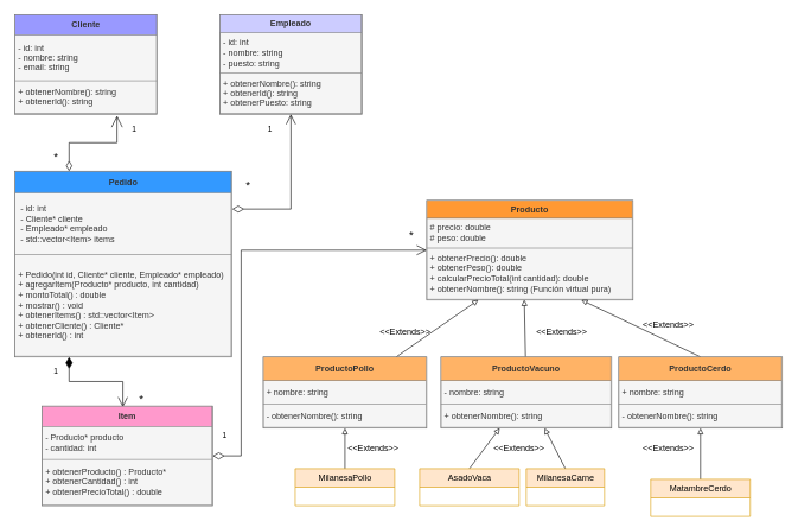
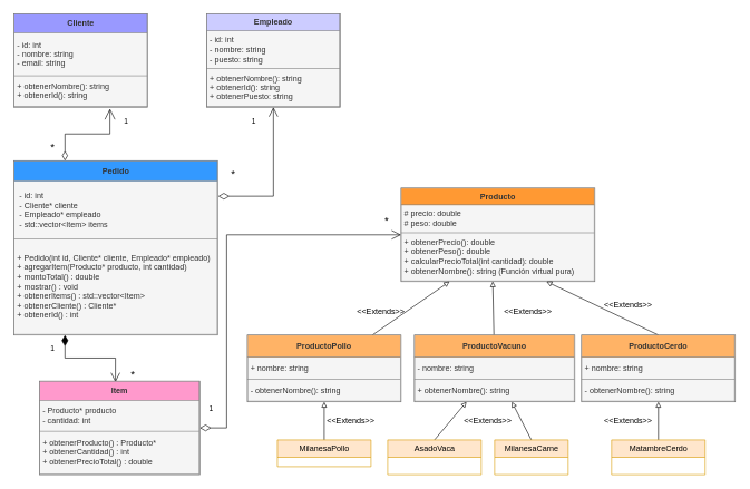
  <mxCell id="0" />
  <mxCell id="1" parent="0" />
  <mxCell id="2" style="edgeStyle=orthogonalEdgeStyle;rounded=0;jumpSize=6;html=1;strokeColor=#000000;strokeWidth=1;fontSize=11;fontColor=#000000;startArrow=open;startFill=0;endArrow=diamondThin;endFill=0;startSize=14;endSize=12;targetPerimeterSpacing=0;entryX=0.25;entryY=0;entryDx=0;entryDy=0;exitX=0.717;exitY=1.015;exitDx=0;exitDy=0;exitPerimeter=0;" edge="1" parent="1" source="3" target="27"><mxGeometry relative="1" as="geometry" /></mxCell>
  <mxCell id="3" value="&lt;table border=&quot;1&quot; width=&quot;100%&quot; height=&quot;100%&quot; cellpadding=&quot;4&quot; style=&quot;width:100%;height:100%;border-collapse:collapse;&quot;&gt;&lt;tbody&gt;&lt;tr&gt;&lt;th style=&quot;background-color: rgb(153, 153, 255);&quot; align=&quot;center&quot;&gt;Cliente&lt;/th&gt;&lt;/tr&gt;&lt;tr&gt;&lt;td&gt;- id: int&lt;br&gt;- nombre: string&lt;br&gt;- email: string&lt;/td&gt;&lt;/tr&gt;&lt;tr&gt;&lt;td&gt;+ obtenerNombre(): string&lt;br&gt;+ obtenerId(): string&lt;/td&gt;&lt;/tr&gt;&lt;/tbody&gt;&lt;/table&gt;" style="text;html=1;whiteSpace=wrap;strokeColor=#666666;fillColor=#f5f5f5;overflow=fill;fontColor=#333333;labelBackgroundColor=none;labelBorderColor=none;" parent="1" vertex="1"><mxGeometry x="20" y="20" width="200" height="140" as="geometry" /></mxCell>
  <mxCell id="4" value="&lt;table border=&quot;1&quot; width=&quot;100%&quot; height=&quot;100%&quot; cellpadding=&quot;4&quot; style=&quot;width:100%;height:100%;border-collapse:collapse;&quot;&gt;&lt;tbody&gt;&lt;tr&gt;&lt;th style=&quot;background-color: rgb(204, 204, 255);&quot; align=&quot;center&quot;&gt;Empleado&lt;/th&gt;&lt;/tr&gt;&lt;tr&gt;&lt;td&gt;- id: int&lt;br&gt;- nombre: string&lt;br&gt;- puesto: string&lt;/td&gt;&lt;/tr&gt;&lt;tr&gt;&lt;td&gt;+ obtenerNombre(): string&lt;br&gt;+ obtenerId(): string&lt;br&gt;+ obtenerPuesto: string&lt;/td&gt;&lt;/tr&gt;&lt;/tbody&gt;&lt;/table&gt;" style="text;html=1;whiteSpace=wrap;strokeColor=#666666;fillColor=#f5f5f5;overflow=fill;fontColor=#333333;labelBackgroundColor=none;labelBorderColor=none;" parent="1" vertex="1"><mxGeometry x="308" y="20" width="200" height="140" as="geometry" /></mxCell>
  <mxCell id="5" value="&lt;table border=&quot;1&quot; width=&quot;100%&quot; height=&quot;100%&quot; cellpadding=&quot;4&quot; style=&quot;width:100%;height:100%;border-collapse:collapse;&quot;&gt;&lt;tbody&gt;&lt;tr&gt;&lt;th style=&quot;background-color: rgb(255, 153, 51);&quot; align=&quot;center&quot;&gt;Producto&lt;/th&gt;&lt;/tr&gt;&lt;tr&gt;&lt;td&gt;# precio: double&lt;br&gt;# peso: double&lt;br&gt;&lt;/td&gt;&lt;/tr&gt;&lt;tr&gt;&lt;td&gt;+ obtenerPrecio(): double&lt;br&gt;+ obtenerPeso(): double&lt;br&gt;+ calcularPrecioTotal(int cantidad): double&lt;br&gt;&lt;span class=&quot;hljs-operator&quot;&gt;+&lt;/span&gt;&amp;nbsp;obtenerNombre(): string (Función virtual pura)&lt;br&gt;&lt;/td&gt;&lt;/tr&gt;&lt;/tbody&gt;&lt;/table&gt;" style="text;html=1;whiteSpace=wrap;strokeColor=#666666;fillColor=#f5f5f5;overflow=fill;labelBackgroundColor=none;labelBorderColor=none;fillStyle=auto;shadow=0;rounded=0;glass=0;fontColor=#333333;" vertex="1" parent="1"><mxGeometry x="599" y="281" width="290" height="140" as="geometry" /></mxCell>
  <mxCell id="6" style="edgeStyle=none;html=1;exitX=0.5;exitY=0;exitDx=0;exitDy=0;entryX=0.5;entryY=1;entryDx=0;entryDy=0;strokeColor=#000000;fontColor=#000000;endArrow=block;endFill=0;" edge="1" parent="1" source="7" target="19"><mxGeometry relative="1" as="geometry" /></mxCell>
- <mxCell id="7" value="&lt;font color=&quot;#000000&quot;&gt;MatambreCerdo&lt;/font&gt;" style="swimlane;fontStyle=0;childLayout=stackLayout;horizontal=1;startSize=26;fillColor=#ffe6cc;horizontalStack=0;resizeParent=1;resizeParentMax=0;resizeLast=0;collapsible=1;marginBottom=0;html=1;strokeColor=#d79b00;" vertex="1" parent="1"><mxGeometry x="914" y="673" width="140" height="52" as="geometry" /></mxCell>
+ <mxCell id="7" value="&lt;font color=&quot;#000000&quot;&gt;MatambreCerdo&lt;/font&gt;" style="swimlane;fontStyle=0;childLayout=stackLayout;horizontal=1;startSize=26;fillColor=#ffe6cc;horizontalStack=0;resizeParent=1;resizeParentMax=0;resizeLast=0;collapsible=1;marginBottom=0;html=1;strokeColor=#d79b00;" vertex="1" parent="1"><mxGeometry x="914" y="658" width="140" height="52" as="geometry" /></mxCell>
  <mxCell id="8" style="edgeStyle=none;html=1;exitX=0.5;exitY=0;exitDx=0;exitDy=0;strokeColor=#000000;fontColor=#000000;endArrow=block;endFill=0;" edge="1" parent="1" source="9" target="17"><mxGeometry relative="1" as="geometry" /></mxCell>
  <mxCell id="9" value="&lt;font color=&quot;#000000&quot;&gt;MilanesaCarne&lt;/font&gt;" style="swimlane;fontStyle=0;childLayout=stackLayout;horizontal=1;startSize=26;fillColor=#ffe6cc;horizontalStack=0;resizeParent=1;resizeParentMax=0;resizeLast=0;collapsible=1;marginBottom=0;html=1;strokeColor=#d79b00;" vertex="1" parent="1"><mxGeometry x="739" y="658" width="110" height="52" as="geometry" /></mxCell>
  <mxCell id="10" style="edgeStyle=none;html=1;exitX=0.5;exitY=0;exitDx=0;exitDy=0;strokeColor=#000000;fontColor=#000000;endArrow=block;endFill=0;" edge="1" parent="1" source="11" target="17"><mxGeometry relative="1" as="geometry" /></mxCell>
- <mxCell id="11" value="&lt;font color=&quot;#000000&quot;&gt;AsadoVaca&lt;/font&gt;" style="swimlane;fontStyle=0;childLayout=stackLayout;horizontal=1;startSize=26;fillColor=#ffe6cc;horizontalStack=0;resizeParent=1;resizeParentMax=0;resizeLast=0;collapsible=1;marginBottom=0;html=1;strokeColor=#d79b00;" vertex="1" parent="1"><mxGeometry x="589" y="658" width="140" height="52" as="geometry" /></mxCell>
+ <mxCell id="11" value="&lt;font color=&quot;#000000&quot;&gt;AsadoVaca&lt;/font&gt;" style="swimlane;fontStyle=0;childLayout=stackLayout;horizontal=1;startSize=26;fillColor=#ffe6cc;horizontalStack=0;resizeParent=1;resizeParentMax=0;resizeLast=0;collapsible=1;marginBottom=0;html=1;strokeColor=#d79b00;" vertex="1" parent="1"><mxGeometry x="579" y="658" width="140" height="52" as="geometry" /></mxCell>
  <mxCell id="12" style="edgeStyle=none;html=1;exitX=0.5;exitY=0;exitDx=0;exitDy=0;entryX=0.5;entryY=1;entryDx=0;entryDy=0;strokeColor=#000000;fontColor=#000000;endArrow=block;endFill=0;" edge="1" parent="1" source="13" target="15"><mxGeometry relative="1" as="geometry" /></mxCell>
- <mxCell id="13" value="&lt;font color=&quot;#000000&quot;&gt;MilanesaPollo&lt;/font&gt;" style="swimlane;fontStyle=0;childLayout=stackLayout;horizontal=1;startSize=26;fillColor=#ffe6cc;horizontalStack=0;resizeParent=1;resizeParentMax=0;resizeLast=0;collapsible=1;marginBottom=0;html=1;strokeColor=#d79b00;" vertex="1" parent="1"><mxGeometry x="414" y="658" width="140" height="52" as="geometry" /></mxCell>
+ <mxCell id="13" value="&lt;font color=&quot;#000000&quot;&gt;MilanesaPollo&lt;/font&gt;" style="swimlane;fontStyle=0;childLayout=stackLayout;horizontal=1;startSize=26;fillColor=#ffe6cc;horizontalStack=0;resizeParent=1;resizeParentMax=0;resizeLast=0;collapsible=1;marginBottom=0;html=1;strokeColor=#d79b00;" vertex="1" parent="1"><mxGeometry x="414" y="658" width="140" height="40" as="geometry" /></mxCell>
  <mxCell id="14" style="edgeStyle=none;html=1;entryX=0.25;entryY=1;entryDx=0;entryDy=0;strokeColor=#000000;fontColor=#000000;endArrow=block;endFill=0;" edge="1" parent="1" source="15" target="5"><mxGeometry relative="1" as="geometry" /></mxCell>
  <mxCell id="15" value="&lt;table border=&quot;1&quot; width=&quot;100%&quot; height=&quot;100%&quot; cellpadding=&quot;4&quot; style=&quot;width:100%;height:100%;border-collapse:collapse;&quot;&gt;&lt;tbody&gt;&lt;tr&gt;&lt;th style=&quot;background-color: rgb(255, 179, 102);&quot; align=&quot;center&quot;&gt;ProductoPollo&lt;/th&gt;&lt;/tr&gt;&lt;tr&gt;&lt;td&gt;+ nombre: string&lt;br&gt;&lt;/td&gt;&lt;/tr&gt;&lt;tr&gt;&lt;td&gt;- obtenerNombre(): string&lt;br&gt;&lt;/td&gt;&lt;/tr&gt;&lt;/tbody&gt;&lt;/table&gt;" style="text;html=1;whiteSpace=wrap;strokeColor=#666666;fillColor=#f5f5f5;overflow=fill;fontColor=#333333;labelBackgroundColor=none;labelBorderColor=none;" vertex="1" parent="1"><mxGeometry x="369" y="501" width="230" height="100" as="geometry" /></mxCell>
  <mxCell id="16" style="edgeStyle=none;html=1;strokeColor=#000000;fontColor=#000000;endArrow=block;endFill=0;entryX=0.473;entryY=0.998;entryDx=0;entryDy=0;entryPerimeter=0;" edge="1" parent="1" source="17" target="5"><mxGeometry relative="1" as="geometry"><mxPoint x="739" y="441" as="targetPoint" /></mxGeometry></mxCell>
  <mxCell id="17" value="&lt;table border=&quot;1&quot; width=&quot;100%&quot; height=&quot;100%&quot; cellpadding=&quot;4&quot; style=&quot;width:100%;height:100%;border-collapse:collapse;&quot;&gt;&lt;tbody&gt;&lt;tr&gt;&lt;th style=&quot;background-color: rgb(255, 179, 102);&quot; align=&quot;center&quot;&gt;ProductoVacuno&lt;/th&gt;&lt;/tr&gt;&lt;tr&gt;&lt;td&gt;- nombre: string&lt;br&gt;&lt;/td&gt;&lt;/tr&gt;&lt;tr&gt;&lt;td&gt;+ obtenerNombre(): string&lt;br&gt;&lt;/td&gt;&lt;/tr&gt;&lt;/tbody&gt;&lt;/table&gt;" style="text;html=1;whiteSpace=wrap;strokeColor=#666666;fillColor=#f5f5f5;overflow=fill;fontColor=#333333;labelBackgroundColor=none;labelBorderColor=none;" vertex="1" parent="1"><mxGeometry x="619" y="501" width="240" height="100" as="geometry" /></mxCell>
  <mxCell id="18" style="edgeStyle=none;html=1;exitX=0.5;exitY=0;exitDx=0;exitDy=0;entryX=0.75;entryY=1;entryDx=0;entryDy=0;strokeColor=#000000;fontColor=#000000;endArrow=block;endFill=0;" edge="1" parent="1" source="19" target="5"><mxGeometry relative="1" as="geometry" /></mxCell>
  <mxCell id="19" value="&lt;table border=&quot;1&quot; width=&quot;100%&quot; height=&quot;100%&quot; cellpadding=&quot;4&quot; style=&quot;width:100%;height:100%;border-collapse:collapse;&quot;&gt;&lt;tbody&gt;&lt;tr&gt;&lt;th style=&quot;background-color: rgb(255, 179, 102);&quot; align=&quot;center&quot;&gt;ProductoCerdo&lt;/th&gt;&lt;/tr&gt;&lt;tr&gt;&lt;td&gt;+ nombre: string&lt;br&gt;&lt;/td&gt;&lt;/tr&gt;&lt;tr&gt;&lt;td&gt;- obtenerNombre(): string&lt;br&gt;&lt;/td&gt;&lt;/tr&gt;&lt;/tbody&gt;&lt;/table&gt;" style="text;html=1;whiteSpace=wrap;strokeColor=#666666;fillColor=#f5f5f5;overflow=fill;fontColor=#333333;labelBackgroundColor=none;labelBorderColor=none;" vertex="1" parent="1"><mxGeometry x="869" y="501" width="230" height="100" as="geometry" /></mxCell>
  <mxCell id="20" value="&amp;lt;&amp;lt;Extends&amp;gt;&amp;gt;" style="text;html=1;strokeColor=none;fillColor=none;align=center;verticalAlign=middle;whiteSpace=wrap;rounded=0;fontColor=#000000;" vertex="1" parent="1"><mxGeometry x="909" y="441" width="60" height="30" as="geometry" /></mxCell>
  <mxCell id="21" value="&amp;lt;&amp;lt;Extends&amp;gt;&amp;gt;" style="text;html=1;strokeColor=none;fillColor=none;align=center;verticalAlign=middle;whiteSpace=wrap;rounded=0;fontColor=#000000;" vertex="1" parent="1"><mxGeometry x="759" y="451" width="60" height="30" as="geometry" /></mxCell>
  <mxCell id="22" value="&amp;lt;&amp;lt;Extends&amp;gt;&amp;gt;" style="text;html=1;strokeColor=none;fillColor=none;align=center;verticalAlign=middle;whiteSpace=wrap;rounded=0;fontColor=#000000;" vertex="1" parent="1"><mxGeometry x="539" y="451" width="60" height="30" as="geometry" /></mxCell>
  <mxCell id="23" value="&amp;lt;&amp;lt;Extends&amp;gt;&amp;gt;" style="text;html=1;strokeColor=none;fillColor=none;align=center;verticalAlign=middle;whiteSpace=wrap;rounded=0;fontColor=#000000;" vertex="1" parent="1"><mxGeometry x="494" y="615" width="60" height="30" as="geometry" /></mxCell>
  <mxCell id="24" value="&amp;lt;&amp;lt;Extends&amp;gt;&amp;gt;" style="text;html=1;strokeColor=none;fillColor=none;align=center;verticalAlign=middle;whiteSpace=wrap;rounded=0;fontColor=#000000;" vertex="1" parent="1"><mxGeometry x="699" y="615" width="60" height="30" as="geometry" /></mxCell>
  <mxCell id="25" value="&amp;lt;&amp;lt;Extends&amp;gt;&amp;gt;" style="text;html=1;strokeColor=none;fillColor=none;align=center;verticalAlign=middle;whiteSpace=wrap;rounded=0;fontColor=#000000;" vertex="1" parent="1"><mxGeometry x="909" y="615" width="60" height="30" as="geometry" /></mxCell>
  <mxCell id="26" style="edgeStyle=orthogonalEdgeStyle;rounded=0;jumpSize=6;html=1;entryX=0.473;entryY=0.011;entryDx=0;entryDy=0;entryPerimeter=0;strokeColor=#000000;strokeWidth=1;fontSize=11;fontColor=#000000;startArrow=diamondThin;startFill=1;endArrow=open;endFill=0;startSize=14;endSize=12;targetPerimeterSpacing=0;exitX=0.25;exitY=1;exitDx=0;exitDy=0;" edge="1" parent="1" source="27" target="29"><mxGeometry relative="1" as="geometry"><mxPoint x="168" y="480" as="sourcePoint" /></mxGeometry></mxCell>
  <mxCell id="27" value="&lt;table border=&quot;1&quot; width=&quot;100%&quot; height=&quot;100%&quot; cellpadding=&quot;4&quot; style=&quot;width:100%;height:100%;border-collapse:collapse;&quot;&gt;&lt;tbody&gt;&lt;tr&gt;&lt;th style=&quot;background-color: rgb(51, 153, 255);&quot; align=&quot;center&quot;&gt;Pedido&lt;/th&gt;&lt;/tr&gt;&lt;tr&gt;&lt;td&gt;&amp;nbsp;- id: int&lt;br&gt;&amp;nbsp;- Cliente* cliente&lt;br&gt;&amp;nbsp;- Empleado* empleado&lt;br&gt;&amp;nbsp;- std::vector&amp;lt;Item&amp;gt; items&lt;br&gt;&lt;/td&gt;&lt;/tr&gt;&lt;tr&gt;&lt;td&gt;+ Pedido(int id, Cliente* cliente, Empleado* empleado)&lt;br&gt;+ agregarItem(Producto* producto, int cantidad)&lt;br&gt;    + montoTotal() : double&lt;br&gt;+ mostrar() : void&lt;br&gt;+ obtenerItems() : std::vector&amp;lt;Item&amp;gt;&lt;br&gt;+ obtenerCliente() : Cliente*&lt;br&gt;    + obtenerId() : int&lt;br&gt;&lt;/td&gt;&lt;/tr&gt;&lt;/tbody&gt;&lt;/table&gt;" style="text;html=1;whiteSpace=wrap;strokeColor=#666666;fillColor=#f5f5f5;overflow=fill;fontColor=#333333;labelBackgroundColor=none;labelBorderColor=none;" vertex="1" parent="1"><mxGeometry x="20" y="240" width="304.5" height="261" as="geometry" /></mxCell>
  <mxCell id="28" style="edgeStyle=orthogonalEdgeStyle;rounded=0;jumpSize=6;html=1;entryX=0;entryY=0.5;entryDx=0;entryDy=0;strokeColor=#000000;strokeWidth=1;fontSize=11;fontColor=#000000;endArrow=open;endFill=0;targetPerimeterSpacing=0;endSize=12;startSize=14;startArrow=diamondThin;startFill=0;" edge="1" parent="1" source="29" target="5"><mxGeometry relative="1" as="geometry"><Array as="points"><mxPoint x="338" y="640" /><mxPoint x="338" y="351" /></Array></mxGeometry></mxCell>
  <mxCell id="29" value="&lt;table border=&quot;1&quot; width=&quot;100%&quot; height=&quot;100%&quot; cellpadding=&quot;4&quot; style=&quot;width:100%;height:100%;border-collapse:collapse;&quot;&gt;&lt;tbody&gt;&lt;tr&gt;&lt;th style=&quot;background-color: rgb(255, 153, 204);&quot; align=&quot;center&quot;&gt;Item&lt;/th&gt;&lt;/tr&gt;&lt;tr&gt;&lt;td&gt;- Producto* producto&lt;br&gt;- cantidad: int&lt;br&gt;&lt;/td&gt;&lt;/tr&gt;&lt;tr&gt;&lt;td&gt;+ obtenerProducto() : Producto*&lt;br&gt;    + obtenerCantidad() : int&lt;br&gt;    + obtenerPrecioTotal() : double&lt;br&gt;&lt;/td&gt;&lt;/tr&gt;&lt;/tbody&gt;&lt;/table&gt;" style="text;html=1;whiteSpace=wrap;strokeColor=#666666;fillColor=#f5f5f5;overflow=fill;fontColor=#333333;labelBackgroundColor=none;labelBorderColor=none;" vertex="1" parent="1"><mxGeometry x="58.25" y="570" width="239.75" height="140" as="geometry" /></mxCell>
  <mxCell id="30" value="" style="endArrow=open;html=1;endSize=12;startArrow=diamondThin;startSize=14;startFill=0;edgeStyle=orthogonalEdgeStyle;rounded=0;exitX=1.003;exitY=0.204;exitDx=0;exitDy=0;exitPerimeter=0;strokeColor=#000000;" edge="1" parent="1" source="27" target="4"><mxGeometry x="-0.091" y="-100" relative="1" as="geometry"><mxPoint x="259" y="210" as="sourcePoint" /><mxPoint x="369" y="210" as="targetPoint" /><mxPoint as="offset" /></mxGeometry></mxCell>
  <mxCell id="31" value="&lt;p style=&quot;line-height: 100%;&quot;&gt;&lt;font style=&quot;font-size: 16px;&quot;&gt;*&lt;/font&gt;&lt;/p&gt;" style="text;html=1;strokeColor=none;fillColor=none;align=center;verticalAlign=middle;whiteSpace=wrap;rounded=0;shadow=0;glass=0;labelBackgroundColor=none;sketch=0;fillStyle=auto;fontColor=#000000;strokeWidth=2;" vertex="1" parent="1"><mxGeometry x="338" y="250" width="20" height="20" as="geometry" /></mxCell>
  <mxCell id="32" value="&lt;p style=&quot;line-height: 100%;&quot;&gt;&lt;font style=&quot;font-size: 11px;&quot;&gt;1&lt;/font&gt;&lt;/p&gt;" style="text;html=1;strokeColor=none;fillColor=none;align=center;verticalAlign=middle;whiteSpace=wrap;rounded=0;shadow=0;glass=0;labelBackgroundColor=none;sketch=0;fillStyle=auto;fontColor=#000000;strokeWidth=2;" vertex="1" parent="1"><mxGeometry x="369" y="170" width="20" height="20" as="geometry" /></mxCell>
  <mxCell id="33" value="&lt;p style=&quot;line-height: 100%;&quot;&gt;&lt;font style=&quot;font-size: 11px;&quot;&gt;1&lt;/font&gt;&lt;/p&gt;" style="text;html=1;strokeColor=none;fillColor=none;align=center;verticalAlign=middle;whiteSpace=wrap;rounded=0;shadow=0;glass=0;labelBackgroundColor=none;sketch=0;fillStyle=auto;fontColor=#000000;strokeWidth=2;" vertex="1" parent="1"><mxGeometry x="304.5" y="601" width="20" height="20" as="geometry" /></mxCell>
  <mxCell id="34" value="&lt;p style=&quot;line-height: 100%;&quot;&gt;&lt;font style=&quot;font-size: 16px;&quot;&gt;*&lt;/font&gt;&lt;/p&gt;" style="text;html=1;strokeColor=none;fillColor=none;align=center;verticalAlign=middle;whiteSpace=wrap;rounded=0;shadow=0;glass=0;labelBackgroundColor=none;sketch=0;fillStyle=auto;fontColor=#000000;strokeWidth=2;" vertex="1" parent="1"><mxGeometry x="568" y="320" width="20" height="20" as="geometry" /></mxCell>
  <mxCell id="35" value="&lt;p style=&quot;line-height: 100%;&quot;&gt;&lt;font style=&quot;font-size: 11px;&quot;&gt;1&lt;/font&gt;&lt;/p&gt;" style="text;html=1;strokeColor=none;fillColor=none;align=center;verticalAlign=middle;whiteSpace=wrap;rounded=0;shadow=0;glass=0;labelBackgroundColor=none;sketch=0;fillStyle=auto;fontColor=#000000;strokeWidth=2;" vertex="1" parent="1"><mxGeometry x="68" y="510" width="20" height="20" as="geometry" /></mxCell>
  <mxCell id="36" value="&lt;p style=&quot;line-height: 100%;&quot;&gt;&lt;font style=&quot;font-size: 16px;&quot;&gt;*&lt;/font&gt;&lt;/p&gt;" style="text;html=1;strokeColor=none;fillColor=none;align=center;verticalAlign=middle;whiteSpace=wrap;rounded=0;shadow=0;glass=0;labelBackgroundColor=none;sketch=0;fillStyle=auto;fontColor=#000000;strokeWidth=2;" vertex="1" parent="1"><mxGeometry x="188" y="550" width="20" height="20" as="geometry" /></mxCell>
  <mxCell id="37" value="&lt;p style=&quot;line-height: 100%;&quot;&gt;&lt;font style=&quot;font-size: 16px;&quot;&gt;*&lt;/font&gt;&lt;/p&gt;" style="text;html=1;strokeColor=none;fillColor=none;align=center;verticalAlign=middle;whiteSpace=wrap;rounded=0;shadow=0;glass=0;labelBackgroundColor=none;sketch=0;fillStyle=auto;fontColor=#000000;strokeWidth=2;" vertex="1" parent="1"><mxGeometry x="68" y="210" width="20" height="20" as="geometry" /></mxCell>
  <mxCell id="38" value="&lt;p style=&quot;line-height: 100%;&quot;&gt;&lt;font style=&quot;font-size: 11px;&quot;&gt;1&lt;/font&gt;&lt;/p&gt;" style="text;html=1;strokeColor=none;fillColor=none;align=center;verticalAlign=middle;whiteSpace=wrap;rounded=0;shadow=0;glass=0;labelBackgroundColor=none;sketch=0;fillStyle=auto;fontColor=#000000;strokeWidth=2;" vertex="1" parent="1"><mxGeometry x="178" y="170" width="20" height="20" as="geometry" /></mxCell>
